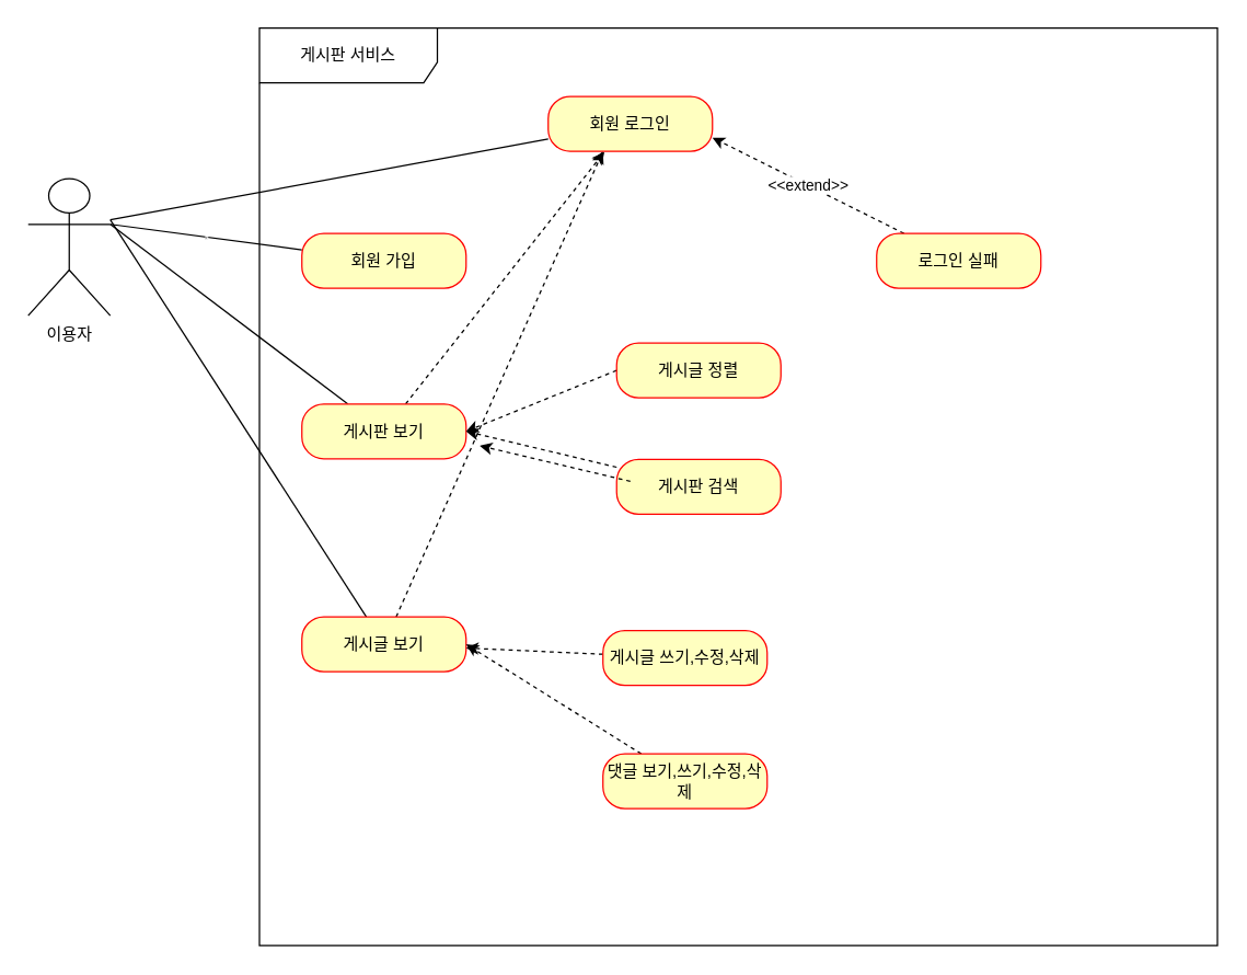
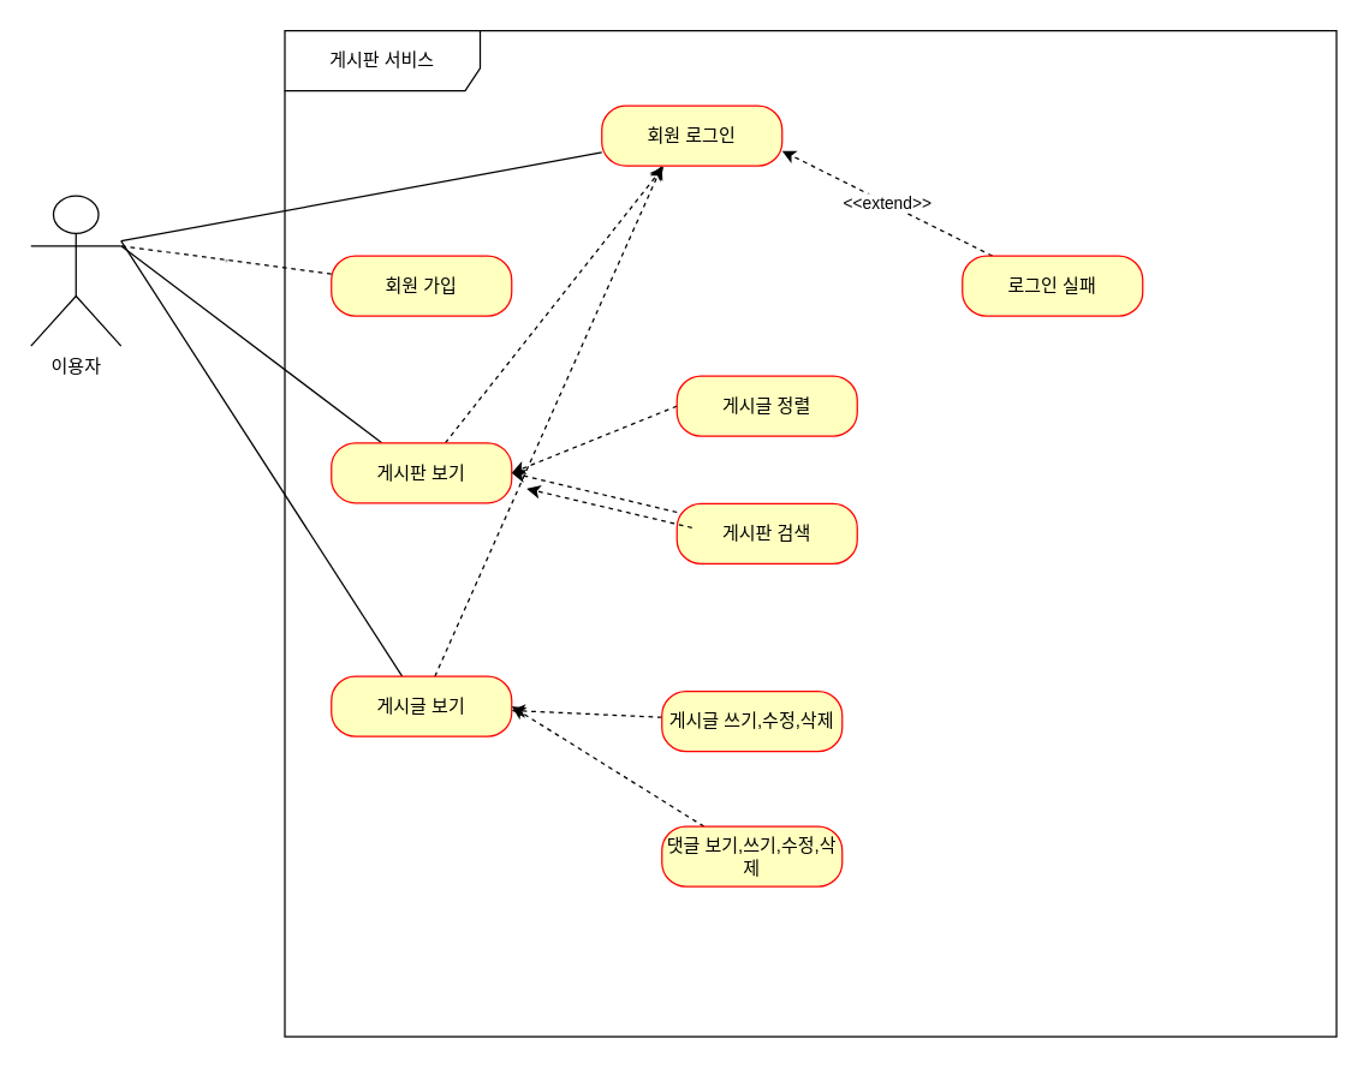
  <mxCell id="0" />
  <mxCell id="1" parent="0" />
  <mxCell id="2" value="이용자&lt;br&gt;" style="shape=umlActor;verticalLabelPosition=bottom;verticalAlign=top;html=1;" vertex="1" parent="1"><mxGeometry x="20" y="130" width="60" height="100" as="geometry" /></mxCell>
  <mxCell id="3" value="게시판 서비스" style="shape=umlFrame;whiteSpace=wrap;html=1;pointerEvents=0;width=130;height=40;" vertex="1" parent="1"><mxGeometry x="189" y="20" width="700" height="670" as="geometry" /></mxCell>
- <mxCell id="4" value="&lt;hr&gt;" style="rounded=0;orthogonalLoop=1;jettySize=auto;html=1;entryX=1;entryY=0.333;entryDx=0;entryDy=0;entryPerimeter=0;strokeColor=default;endArrow=none;endFill=0;" edge="1" parent="1" source="5" target="2"><mxGeometry relative="1" as="geometry" /></mxCell>
+ <mxCell id="4" value="&lt;hr&gt;" style="rounded=0;orthogonalLoop=1;jettySize=auto;html=1;entryX=1;entryY=0.333;entryDx=0;entryDy=0;entryPerimeter=0;strokeColor=default;endArrow=none;endFill=0;dashed=1;" edge="1" parent="1" source="5" target="2"><mxGeometry relative="1" as="geometry" /></mxCell>
  <mxCell id="5" value="회원 가입" style="rounded=1;whiteSpace=wrap;html=1;arcSize=40;fontColor=#000000;fillColor=#ffffc0;strokeColor=#ff0000;" vertex="1" parent="1"><mxGeometry x="220" y="170" width="120" height="40" as="geometry" /></mxCell>
  <mxCell id="6" style="rounded=0;orthogonalLoop=1;jettySize=auto;html=1;endArrow=none;endFill=0;" edge="1" parent="1" source="8"><mxGeometry relative="1" as="geometry"><mxPoint x="80" y="160" as="targetPoint" /></mxGeometry></mxCell>
  <mxCell id="7" style="rounded=0;orthogonalLoop=1;jettySize=auto;html=1;dashed=1;" edge="1" parent="1" source="8"><mxGeometry relative="1" as="geometry"><mxPoint x="440" y="110" as="targetPoint" /></mxGeometry></mxCell>
  <mxCell id="8" value="게시글 보기" style="rounded=1;whiteSpace=wrap;html=1;arcSize=40;fontColor=#000000;fillColor=#ffffc0;strokeColor=#ff0000;" vertex="1" parent="1"><mxGeometry x="220" y="450" width="120" height="40" as="geometry" /></mxCell>
  <mxCell id="9" style="rounded=0;orthogonalLoop=1;jettySize=auto;html=1;entryX=1;entryY=0.333;entryDx=0;entryDy=0;entryPerimeter=0;endArrow=none;endFill=0;" edge="1" parent="1" source="11" target="2"><mxGeometry relative="1" as="geometry" /></mxCell>
  <mxCell id="10" style="rounded=0;orthogonalLoop=1;jettySize=auto;html=1;dashed=1;entryX=0.342;entryY=1.013;entryDx=0;entryDy=0;entryPerimeter=0;" edge="1" parent="1" source="11" target="13"><mxGeometry relative="1" as="geometry"><mxPoint x="440" y="120" as="targetPoint" /></mxGeometry></mxCell>
  <mxCell id="11" value="게시판 보기" style="rounded=1;whiteSpace=wrap;html=1;arcSize=40;fontColor=#000000;fillColor=#ffffc0;strokeColor=#ff0000;" vertex="1" parent="1"><mxGeometry x="220" y="294.5" width="120" height="40" as="geometry" /></mxCell>
  <mxCell id="12" style="rounded=0;orthogonalLoop=1;jettySize=auto;html=1;endArrow=none;endFill=0;" edge="1" parent="1" source="13"><mxGeometry relative="1" as="geometry"><mxPoint x="80" y="160" as="targetPoint" /></mxGeometry></mxCell>
  <mxCell id="13" value="회원 로그인" style="rounded=1;whiteSpace=wrap;html=1;arcSize=40;fontColor=#000000;fillColor=#ffffc0;strokeColor=#ff0000;" vertex="1" parent="1"><mxGeometry x="400" y="70" width="120" height="40" as="geometry" /></mxCell>
  <mxCell id="14" value="&amp;lt;&amp;lt;extend&amp;gt;&amp;gt;" style="rounded=0;orthogonalLoop=1;jettySize=auto;html=1;entryX=1;entryY=0.75;entryDx=0;entryDy=0;endArrow=classic;endFill=1;dashed=1;" edge="1" parent="1" source="15" target="13"><mxGeometry relative="1" as="geometry" /></mxCell>
  <mxCell id="15" value="로그인 실패" style="rounded=1;whiteSpace=wrap;html=1;arcSize=40;fontColor=#000000;fillColor=#ffffc0;strokeColor=#ff0000;" vertex="1" parent="1"><mxGeometry x="640" y="170" width="120" height="40" as="geometry" /></mxCell>
  <mxCell id="16" style="rounded=0;orthogonalLoop=1;jettySize=auto;html=1;exitX=0;exitY=0.5;exitDx=0;exitDy=0;entryX=1;entryY=0.5;entryDx=0;entryDy=0;dashed=1;" edge="1" parent="1" source="17" target="11"><mxGeometry relative="1" as="geometry" /></mxCell>
  <mxCell id="17" value="게시글 정렬" style="rounded=1;whiteSpace=wrap;html=1;arcSize=40;fontColor=#000000;fillColor=#ffffc0;strokeColor=#ff0000;" vertex="1" parent="1"><mxGeometry x="450" y="250" width="120" height="40" as="geometry" /></mxCell>
  <mxCell id="18" style="rounded=0;orthogonalLoop=1;jettySize=auto;html=1;dashed=1;entryX=1;entryY=0.5;entryDx=0;entryDy=0;" edge="1" parent="1" source="19" target="11"><mxGeometry relative="1" as="geometry"><mxPoint x="350" y="310" as="targetPoint" /></mxGeometry></mxCell>
  <mxCell id="19" value="게시판 검색" style="rounded=1;whiteSpace=wrap;html=1;arcSize=40;fontColor=#000000;fillColor=#ffffc0;strokeColor=#ff0000;" vertex="1" parent="1"><mxGeometry x="450" y="335" width="120" height="40" as="geometry" /></mxCell>
  <mxCell id="20" style="rounded=0;orthogonalLoop=1;jettySize=auto;html=1;dashed=1;" edge="1" parent="1" source="21" target="8"><mxGeometry relative="1" as="geometry" /></mxCell>
  <mxCell id="21" value="게시글 쓰기,수정,삭제" style="rounded=1;whiteSpace=wrap;html=1;arcSize=40;fontColor=#000000;fillColor=#ffffc0;strokeColor=#ff0000;" vertex="1" parent="1"><mxGeometry x="440" y="460" width="120" height="40" as="geometry" /></mxCell>
  <mxCell id="22" style="rounded=0;orthogonalLoop=1;jettySize=auto;html=1;entryX=1;entryY=0.5;entryDx=0;entryDy=0;dashed=1;" edge="1" parent="1" source="23" target="8"><mxGeometry relative="1" as="geometry" /></mxCell>
  <mxCell id="23" value="댓글 보기,쓰기,수정,삭제" style="rounded=1;whiteSpace=wrap;html=1;arcSize=40;fontColor=#000000;fillColor=#ffffc0;strokeColor=#ff0000;" vertex="1" parent="1"><mxGeometry x="440" y="550" width="120" height="40" as="geometry" /></mxCell>
  <mxCell id="24" style="rounded=0;orthogonalLoop=1;jettySize=auto;html=1;dashed=1;entryX=1;entryY=0.5;entryDx=0;entryDy=0;" edge="1" parent="1"><mxGeometry relative="1" as="geometry"><mxPoint x="350" y="325" as="targetPoint" /><mxPoint x="460" y="351" as="sourcePoint" /></mxGeometry></mxCell>
